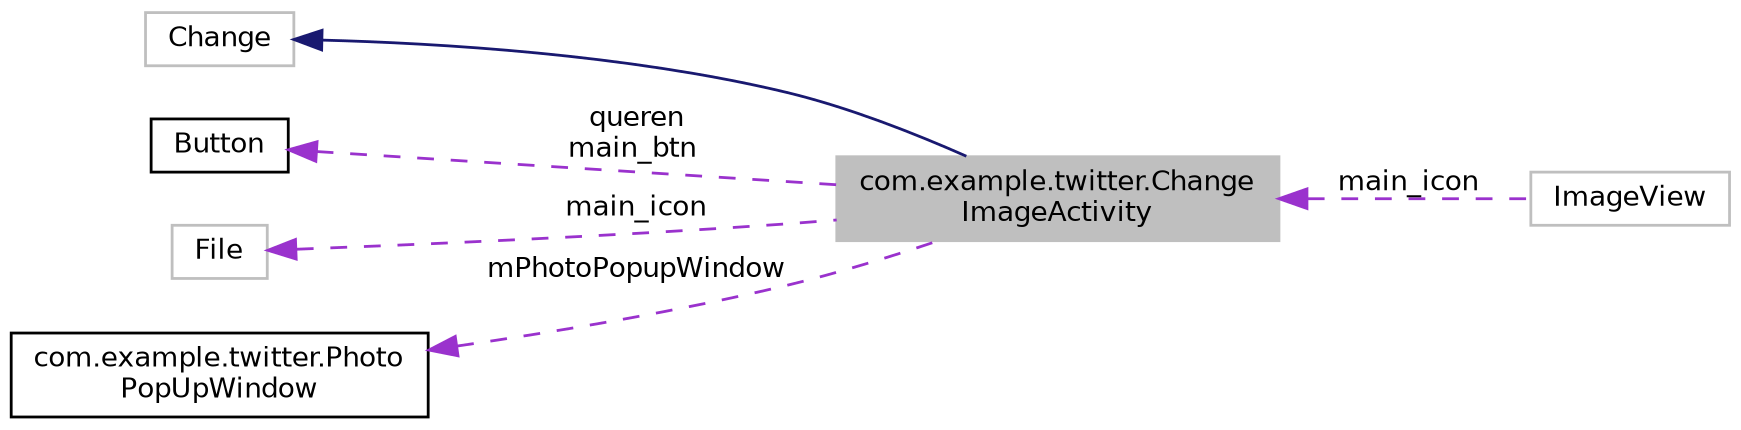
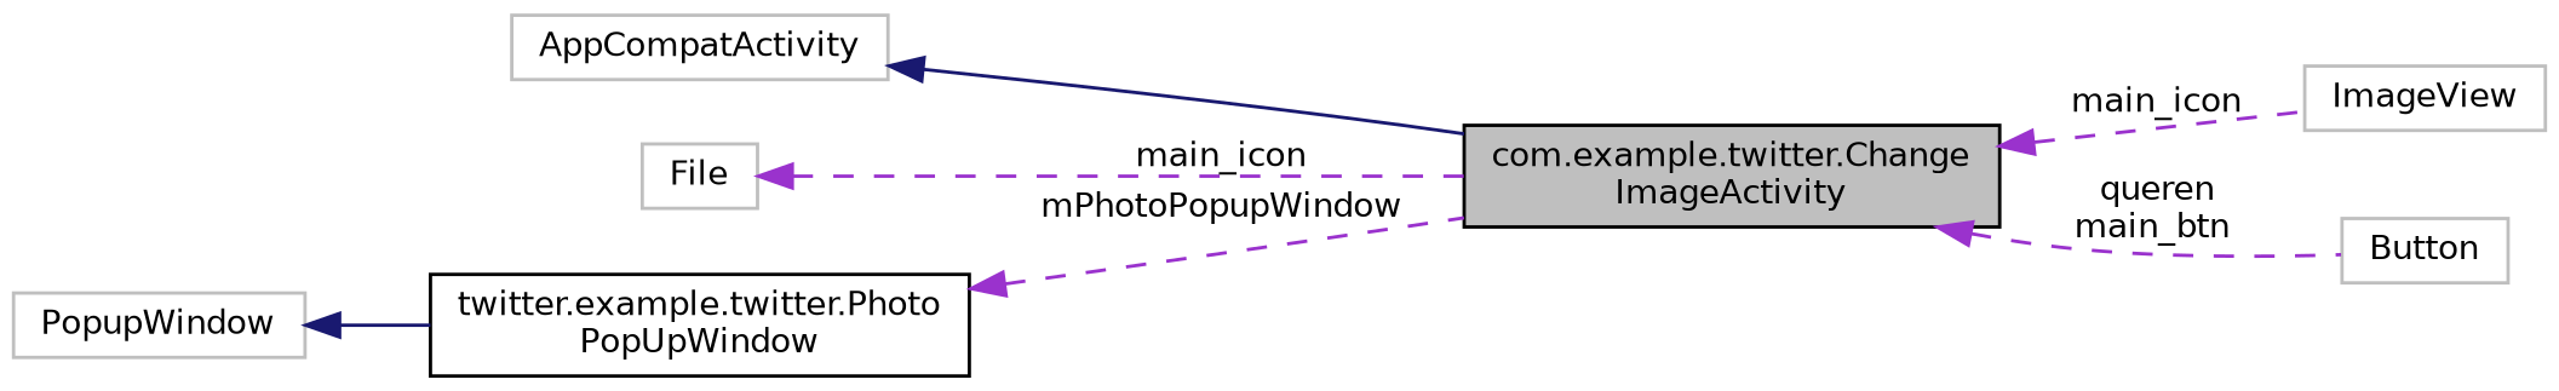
  digraph {
    rankdir=LR
    node [color=grey75 fillcolor=white fontname=Helvetica fontsize=10 shape=record style=filled]
    edge [color=darkorchid3 dir=back fontname=Helvetica fontsize=10 labelfontname=Helvetica labelfontsize=10 style=dashed]
-   n1 [fillcolor=grey75 fontcolor=black height=0.2 label="com.example.twitter.Change\lImageActivity" width=0.4]
+   n1 [color=black fillcolor=grey75 fontcolor=black height=0.2 label="com.example.twitter.Change\lImageActivity" width=0.4]
    n2 [height=0.2 label=ImageView width=0.4]
-   n3 [height=0.2 label=Change width=0.4]
-   n4 [color=black height=0.2 label=Button width=0.4]
+   n3 [height=0.2 label=AppCompatActivity width=0.4]
+   n4 [height=0.2 label=Button width=0.4]
    n5 [height=0.2 label=File width=0.4]
-   n6 [color=black height=0.2 label="com.example.twitter.Photo\lPopUpWindow" width=0.4]
+   n6 [color=black height=0.2 label="twitter.example.twitter.Photo\lPopUpWindow" width=0.4]
+   n7 [height=0.2 label=PopupWindow width=0.4]
    n1 -> n2 [label=" main_icon"]
    n3 -> n1 [color=midnightblue style=solid]
-   n4 -> n1 [label=" queren\nmain_btn"]
+   n1 -> n4 [label=" queren\nmain_btn"]
    n5 -> n1 [label=" main_icon"]
    n6 -> n1 [label=" mPhotoPopupWindow"]
+   n7 -> n6 [color=midnightblue style=solid]
  }
